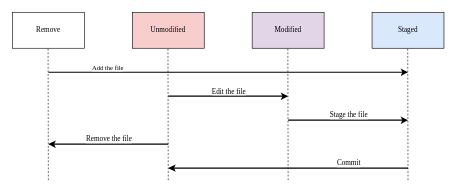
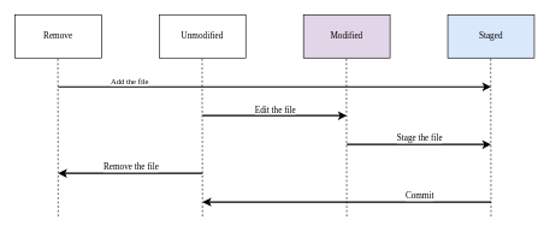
  <mxCell id="0" />
  <mxCell id="1" parent="0" />
  <mxCell id="2" value="Remove" style="rounded=0;whiteSpace=wrap;html=1;fontFamily=Lucida Console;" vertex="1" parent="1"><mxGeometry x="20" y="20" width="120" height="60" as="geometry" /></mxCell>
- <mxCell id="3" value="Unmodified" style="rounded=0;whiteSpace=wrap;html=1;fontFamily=Lucida Console;fillColor=#f8cecc;" vertex="1" parent="1"><mxGeometry x="220" y="20" width="120" height="60" as="geometry" /></mxCell>
+ <mxCell id="3" value="Unmodified" style="rounded=0;whiteSpace=wrap;html=1;fontFamily=Lucida Console;" vertex="1" parent="1"><mxGeometry x="220" y="20" width="120" height="60" as="geometry" /></mxCell>
  <mxCell id="4" value="Modified" style="rounded=0;whiteSpace=wrap;html=1;fontFamily=Lucida Console;fillColor=#e1d5e7;" vertex="1" parent="1"><mxGeometry x="420" y="20" width="120" height="60" as="geometry" /></mxCell>
  <mxCell id="5" value="Staged" style="rounded=0;whiteSpace=wrap;html=1;fontFamily=Lucida Console;fillColor=#dae8fc;" vertex="1" parent="1"><mxGeometry x="620" y="20" width="120" height="60" as="geometry" /></mxCell>
  <mxCell id="6" value="" style="endArrow=none;html=1;rounded=0;dashed=1;fontFamily=Lucida Console;" edge="1" parent="1"><mxGeometry width="50" height="50" relative="1" as="geometry"><mxPoint x="80" y="300" as="sourcePoint" /><mxPoint x="79.5" y="80" as="targetPoint" /></mxGeometry></mxCell>
  <mxCell id="7" value="" style="endArrow=none;html=1;rounded=0;startArrow=none;startFill=0;dashed=1;fontFamily=Lucida Console;" edge="1" parent="1"><mxGeometry width="50" height="50" relative="1" as="geometry"><mxPoint x="280" y="300" as="sourcePoint" /><mxPoint x="279.5" y="80" as="targetPoint" /></mxGeometry></mxCell>
  <mxCell id="8" value="" style="endArrow=none;html=1;rounded=0;dashed=1;fontFamily=Lucida Console;" edge="1" parent="1"><mxGeometry width="50" height="50" relative="1" as="geometry"><mxPoint x="480" y="300" as="sourcePoint" /><mxPoint x="479.5" y="80" as="targetPoint" /></mxGeometry></mxCell>
  <mxCell id="9" value="" style="endArrow=none;html=1;rounded=0;dashed=1;fontFamily=Lucida Console;" edge="1" parent="1"><mxGeometry width="50" height="50" relative="1" as="geometry"><mxPoint x="680" y="300" as="sourcePoint" /><mxPoint x="679.5" y="80" as="targetPoint" /></mxGeometry></mxCell>
  <mxCell id="10" value="" style="endArrow=classic;html=1;rounded=0;strokeWidth=2;fontFamily=Lucida Console;" edge="1" parent="1"><mxGeometry width="50" height="50" relative="1" as="geometry"><mxPoint x="80" y="120" as="sourcePoint" /><mxPoint x="680" y="120" as="targetPoint" /></mxGeometry></mxCell>
  <mxCell id="11" value="Add the file" style="edgeLabel;html=1;align=center;verticalAlign=bottom;resizable=0;points=[];rotation=0;fontFamily=Lucida Console;" vertex="1" connectable="0" parent="10"><mxGeometry x="-0.54" relative="1" as="geometry"><mxPoint x="-40" as="offset" /></mxGeometry></mxCell>
  <mxCell id="12" value="" style="endArrow=classic;html=1;rounded=0;strokeWidth=2;fontFamily=Lucida Console;" edge="1" parent="1"><mxGeometry width="50" height="50" relative="1" as="geometry"><mxPoint x="280" y="160" as="sourcePoint" /><mxPoint x="480" y="160" as="targetPoint" /></mxGeometry></mxCell>
  <mxCell id="13" value="Edit the file" style="edgeLabel;html=1;align=center;verticalAlign=bottom;resizable=0;points=[];rotation=0;fontSize=12;fontFamily=Lucida Console;" vertex="1" connectable="0" parent="12"><mxGeometry x="-0.5" relative="1" as="geometry"><mxPoint x="50" as="offset" /></mxGeometry></mxCell>
  <mxCell id="14" value="" style="endArrow=classic;html=1;rounded=0;strokeWidth=2;fontFamily=Lucida Console;" edge="1" parent="1"><mxGeometry width="50" height="50" relative="1" as="geometry"><mxPoint x="480" y="200" as="sourcePoint" /><mxPoint x="680" y="200" as="targetPoint" /></mxGeometry></mxCell>
  <mxCell id="15" value="Stage the file" style="edgeLabel;html=1;align=center;verticalAlign=bottom;resizable=0;points=[];rotation=0;fontSize=12;fontFamily=Lucida Console;" vertex="1" connectable="0" parent="14"><mxGeometry x="-0.5" relative="1" as="geometry"><mxPoint x="50" as="offset" /></mxGeometry></mxCell>
  <mxCell id="16" value="" style="endArrow=classic;html=1;rounded=0;verticalAlign=bottom;strokeWidth=2;fontFamily=Lucida Console;" edge="1" parent="1"><mxGeometry width="50" height="50" relative="1" as="geometry"><mxPoint x="280" y="240" as="sourcePoint" /><mxPoint x="80" y="240" as="targetPoint" /></mxGeometry></mxCell>
  <mxCell id="17" value="Remove the file" style="edgeLabel;html=1;align=center;verticalAlign=bottom;resizable=0;points=[];rotation=0;fontSize=12;fontFamily=Lucida Console;" vertex="1" connectable="0" parent="16"><mxGeometry x="0.5" relative="1" as="geometry"><mxPoint x="50" as="offset" /></mxGeometry></mxCell>
  <mxCell id="18" value="" style="endArrow=classic;html=1;rounded=0;verticalAlign=bottom;strokeWidth=2;fontFamily=Lucida Console;" edge="1" parent="1"><mxGeometry width="50" height="50" relative="1" as="geometry"><mxPoint x="680" y="280" as="sourcePoint" /><mxPoint x="280" y="280" as="targetPoint" /></mxGeometry></mxCell>
  <mxCell id="19" value="Commit" style="edgeLabel;html=1;align=center;verticalAlign=bottom;resizable=0;points=[];rotation=0;fontSize=12;fontFamily=Lucida Console;" vertex="1" connectable="0" parent="18"><mxGeometry x="0.5" relative="1" as="geometry"><mxPoint x="200" as="offset" /></mxGeometry></mxCell>
